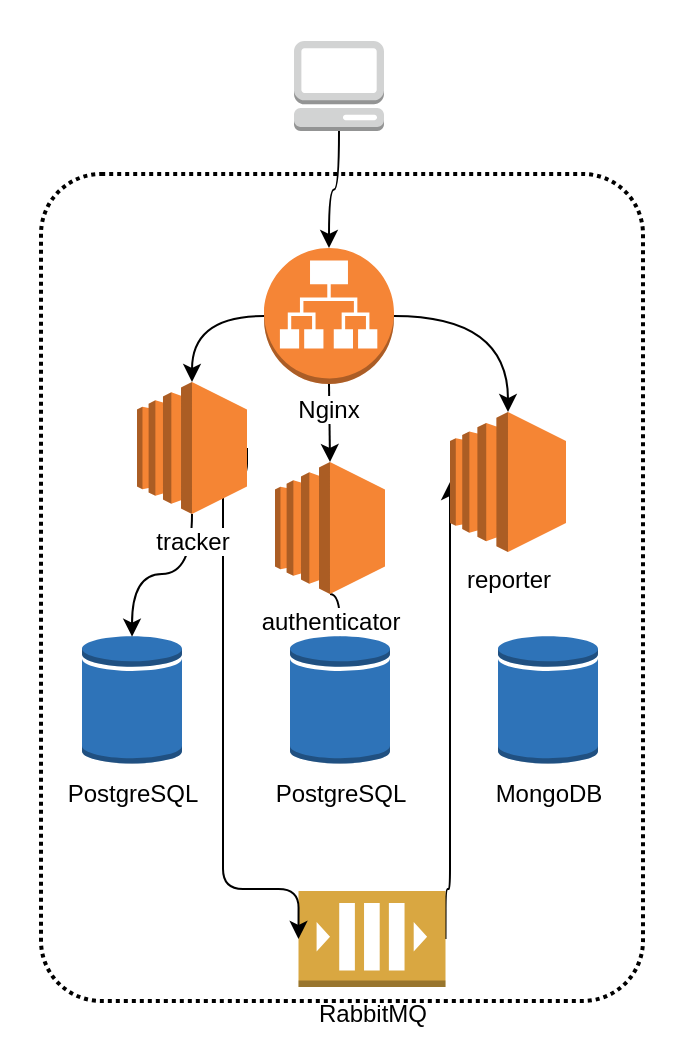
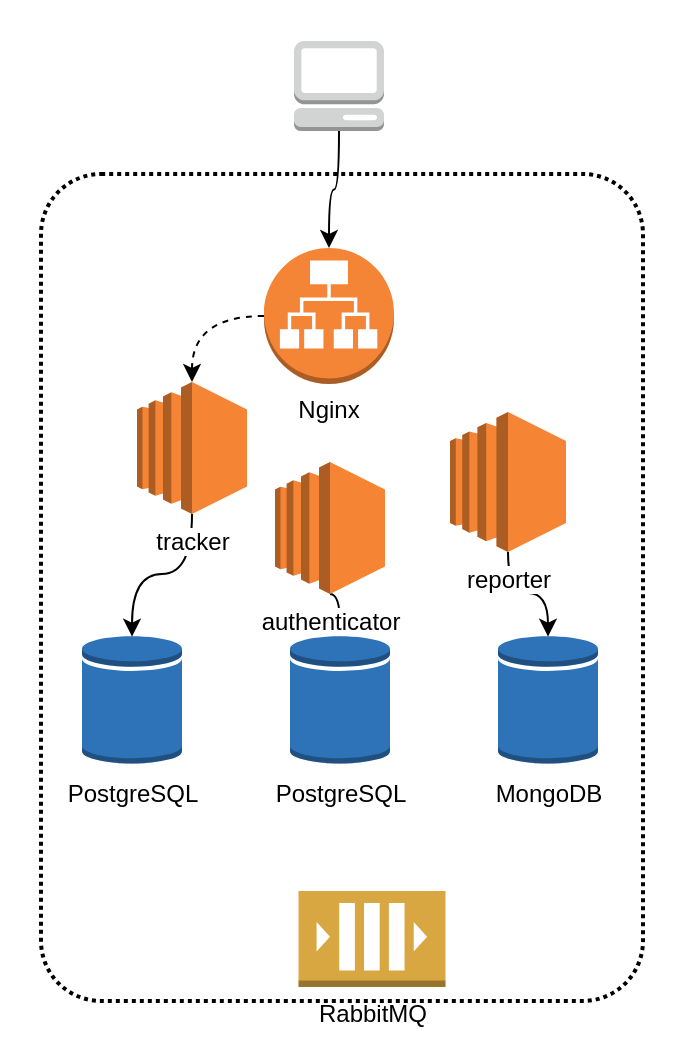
  <mxCell id="0" />
  <mxCell id="1" parent="0" />
  <mxCell id="2" value="" style="rounded=1;arcSize=10;dashed=1;strokeColor=#000000;fillColor=none;gradientColor=none;dashPattern=1 1;strokeWidth=2;fontColor=#000000;" parent="1" vertex="1"><mxGeometry x="20" y="86.5" width="301" height="413.5" as="geometry" /></mxCell>
  <mxCell id="3" value="" style="outlineConnect=0;dashed=0;verticalLabelPosition=top;verticalAlign=bottom;align=center;html=1;shape=mxgraph.aws3.management_console;fillColor=#D2D3D3;gradientColor=none;labelPosition=center;" parent="1" vertex="1"><mxGeometry x="146.5" y="20" width="45" height="45" as="geometry" /></mxCell>
  <mxCell id="4" style="edgeStyle=orthogonalEdgeStyle;curved=1;orthogonalLoop=1;jettySize=auto;html=1;exitX=0.5;exitY=1;exitDx=0;exitDy=0;exitPerimeter=0;entryX=0.5;entryY=0.02;entryDx=0;entryDy=0;entryPerimeter=0;" edge="1" parent="1" source="5" target="25"><mxGeometry relative="1" as="geometry" /></mxCell>
  <mxCell id="5" value="authenticator" style="outlineConnect=0;dashed=0;verticalLabelPosition=bottom;verticalAlign=top;align=center;html=1;shape=mxgraph.aws3.ec2;fillColor=#F58534;gradientColor=none;labelPosition=center;labelBackgroundColor=#ffffff;" parent="1" vertex="1"><mxGeometry x="137" y="230.5" width="55" height="66" as="geometry" /></mxCell>
- <mxCell id="6" style="edgeStyle=orthogonalEdgeStyle;orthogonalLoop=1;jettySize=auto;html=1;exitX=1;exitY=0.5;exitDx=0;exitDy=0;exitPerimeter=0;entryX=0;entryY=0.5;entryDx=0;entryDy=0;entryPerimeter=0;rounded=1;" edge="1" parent="1" source="7" target="10"><mxGeometry relative="1" as="geometry"><Array as="points"><mxPoint x="225" y="444" /><mxPoint x="225" y="241" /></Array></mxGeometry></mxCell>
  <mxCell id="7" value="RabbitMQ " style="outlineConnect=0;dashed=0;verticalLabelPosition=bottom;verticalAlign=top;align=center;html=1;shape=mxgraph.aws3.queue;fillColor=#D9A741;gradientColor=none;" parent="1" vertex="1"><mxGeometry x="148.75" y="445" width="73.5" height="48" as="geometry" /></mxCell>
- <mxCell id="8" style="edgeStyle=orthogonalEdgeStyle;curved=1;orthogonalLoop=1;jettySize=auto;html=1;exitX=0.5;exitY=0;exitDx=0;exitDy=0;exitPerimeter=0;entryX=1;entryY=0.5;entryDx=0;entryDy=0;entryPerimeter=0;startArrow=classic;startFill=1;endArrow=none;endFill=0;" parent="1" source="10" target="14" edge="1"><mxGeometry relative="1" as="geometry" /></mxCell>
+ <mxCell id="9" style="edgeStyle=orthogonalEdgeStyle;curved=1;orthogonalLoop=1;jettySize=auto;html=1;exitX=0.5;exitY=1;exitDx=0;exitDy=0;exitPerimeter=0;entryX=0.5;entryY=0.02;entryDx=0;entryDy=0;entryPerimeter=0;" edge="1" parent="1" source="10" target="19"><mxGeometry relative="1" as="geometry" /></mxCell>
  <mxCell id="10" value="reporter" style="outlineConnect=0;dashed=0;verticalLabelPosition=bottom;verticalAlign=top;align=center;html=1;shape=mxgraph.aws3.ec2;fillColor=#F58534;gradientColor=none;labelBackgroundColor=#ffffff;" parent="1" vertex="1"><mxGeometry x="224.5" y="205.5" width="58" height="70" as="geometry" /></mxCell>
  <mxCell id="11" style="edgeStyle=orthogonalEdgeStyle;curved=1;orthogonalLoop=1;jettySize=auto;html=1;exitX=0.5;exitY=0;exitDx=0;exitDy=0;exitPerimeter=0;entryX=0.5;entryY=1;entryDx=0;entryDy=0;entryPerimeter=0;startArrow=classic;startFill=1;endArrow=none;endFill=0;" parent="1" source="14" target="3" edge="1"><mxGeometry relative="1" as="geometry" /></mxCell>
- <mxCell id="12" style="edgeStyle=orthogonalEdgeStyle;orthogonalLoop=1;jettySize=auto;html=1;exitX=0;exitY=0.5;exitDx=0;exitDy=0;exitPerimeter=0;entryX=0.5;entryY=0;entryDx=0;entryDy=0;entryPerimeter=0;curved=1;" edge="1" parent="1" source="14" target="23"><mxGeometry relative="1" as="geometry" /></mxCell>
- <mxCell id="13" style="edgeStyle=orthogonalEdgeStyle;orthogonalLoop=1;jettySize=auto;html=1;exitX=0.5;exitY=1;exitDx=0;exitDy=0;exitPerimeter=0;entryX=0.5;entryY=0;entryDx=0;entryDy=0;entryPerimeter=0;rounded=0;" edge="1" parent="1" source="14" target="5"><mxGeometry relative="1" as="geometry" /></mxCell>
+ <mxCell id="12" style="edgeStyle=orthogonalEdgeStyle;orthogonalLoop=1;jettySize=auto;html=1;exitX=0;exitY=0.5;exitDx=0;exitDy=0;exitPerimeter=0;entryX=0.5;entryY=0;entryDx=0;entryDy=0;entryPerimeter=0;curved=1;dashed=1;" edge="1" parent="1" source="14" target="23"><mxGeometry relative="1" as="geometry" /></mxCell>
  <mxCell id="14" value="Nginx" style="outlineConnect=0;dashed=0;verticalLabelPosition=bottom;verticalAlign=top;align=center;html=1;shape=mxgraph.aws3.application_load_balancer;fillColor=#F58536;gradientColor=none;labelBackgroundColor=#ffffff;spacingTop=-1;" parent="1" vertex="1"><mxGeometry x="131.5" y="123.5" width="65" height="68" as="geometry" /></mxCell>
  <mxCell id="15" value="" style="group" parent="1" vertex="1" connectable="0"><mxGeometry x="40.5" y="316.5" width="50" height="66" as="geometry" /></mxCell>
  <mxCell id="16" value="PostgreSQL " style="outlineConnect=0;dashed=0;verticalLabelPosition=bottom;verticalAlign=top;align=center;html=1;shape=mxgraph.aws3.rds_db_instance;fillColor=#2E73B8;gradientColor=none;fontColor=#000000;" parent="15" vertex="1"><mxGeometry width="50" height="66" as="geometry" /></mxCell>
  <mxCell id="17" value="" style="rounded=0;whiteSpace=wrap;html=1;fontColor=#000000;fillColor=#2E73B8;strokeColor=none;" parent="15" vertex="1"><mxGeometry x="3" y="20" width="44" height="39" as="geometry" /></mxCell>
  <mxCell id="18" value="" style="group" parent="1" vertex="1" connectable="0"><mxGeometry x="248.5" y="316.5" width="50" height="66" as="geometry" /></mxCell>
  <mxCell id="19" value="MongoDB" style="outlineConnect=0;dashed=0;verticalLabelPosition=bottom;verticalAlign=top;align=center;html=1;shape=mxgraph.aws3.rds_db_instance;fillColor=#2E73B8;gradientColor=none;fontColor=#000000;" parent="18" vertex="1"><mxGeometry width="50" height="66" as="geometry" /></mxCell>
  <mxCell id="20" value="" style="rounded=0;whiteSpace=wrap;html=1;fontColor=#000000;fillColor=#2E73B8;strokeColor=none;" parent="18" vertex="1"><mxGeometry x="3" y="20" width="44" height="39" as="geometry" /></mxCell>
  <mxCell id="21" style="edgeStyle=orthogonalEdgeStyle;curved=1;orthogonalLoop=1;jettySize=auto;html=1;exitX=0.5;exitY=1;exitDx=0;exitDy=0;exitPerimeter=0;entryX=0.5;entryY=0.02;entryDx=0;entryDy=0;entryPerimeter=0;" edge="1" parent="1" source="23" target="16"><mxGeometry relative="1" as="geometry" /></mxCell>
- <mxCell id="22" style="edgeStyle=orthogonalEdgeStyle;rounded=1;orthogonalLoop=1;jettySize=auto;html=1;exitX=1;exitY=0.5;exitDx=0;exitDy=0;exitPerimeter=0;entryX=0;entryY=0.5;entryDx=0;entryDy=0;entryPerimeter=0;" edge="1" parent="1" source="23" target="7"><mxGeometry relative="1" as="geometry"><Array as="points"><mxPoint x="111" y="239" /><mxPoint x="111" y="444" /></Array></mxGeometry></mxCell>
  <mxCell id="23" value="tracker" style="outlineConnect=0;dashed=0;verticalLabelPosition=bottom;verticalAlign=top;align=center;html=1;shape=mxgraph.aws3.ec2;fillColor=#F58534;gradientColor=none;labelPosition=center;labelBackgroundColor=#ffffff;" vertex="1" parent="1"><mxGeometry x="68" y="190.5" width="55" height="66" as="geometry" /></mxCell>
  <mxCell id="24" value="" style="group" vertex="1" connectable="0" parent="1"><mxGeometry x="144.5" y="316.5" width="50" height="66" as="geometry" /></mxCell>
  <mxCell id="25" value="PostgreSQL " style="outlineConnect=0;dashed=0;verticalLabelPosition=bottom;verticalAlign=top;align=center;html=1;shape=mxgraph.aws3.rds_db_instance;fillColor=#2E73B8;gradientColor=none;fontColor=#000000;" vertex="1" parent="24"><mxGeometry width="50" height="66" as="geometry" /></mxCell>
  <mxCell id="26" value="" style="rounded=0;whiteSpace=wrap;html=1;fontColor=#000000;fillColor=#2E73B8;strokeColor=none;" vertex="1" parent="24"><mxGeometry x="3" y="20" width="44" height="39" as="geometry" /></mxCell>
